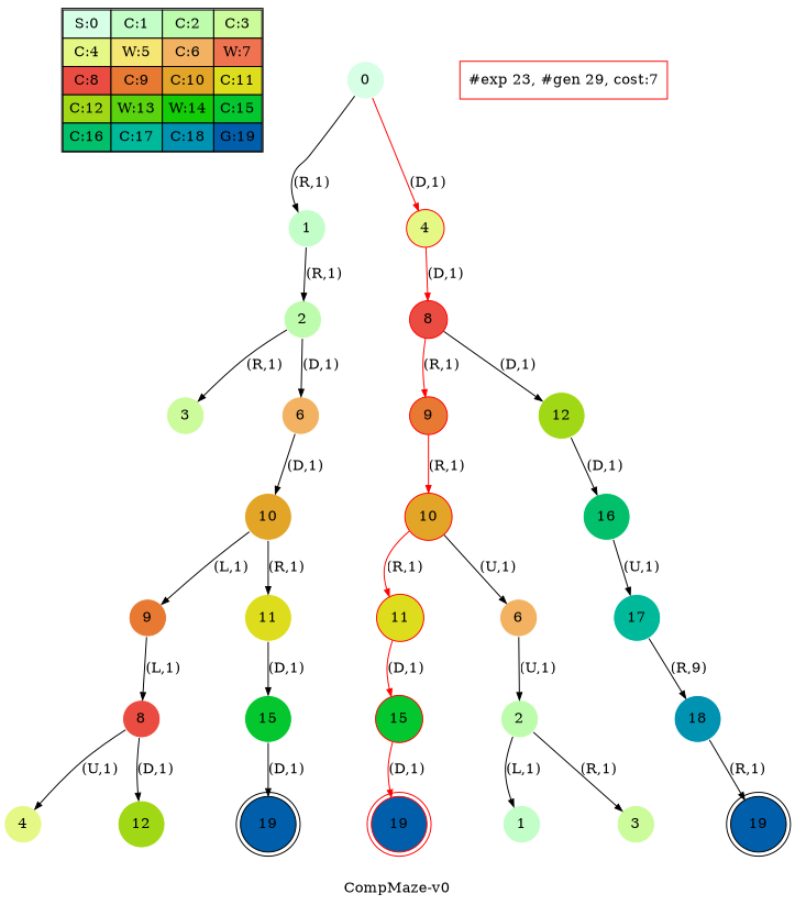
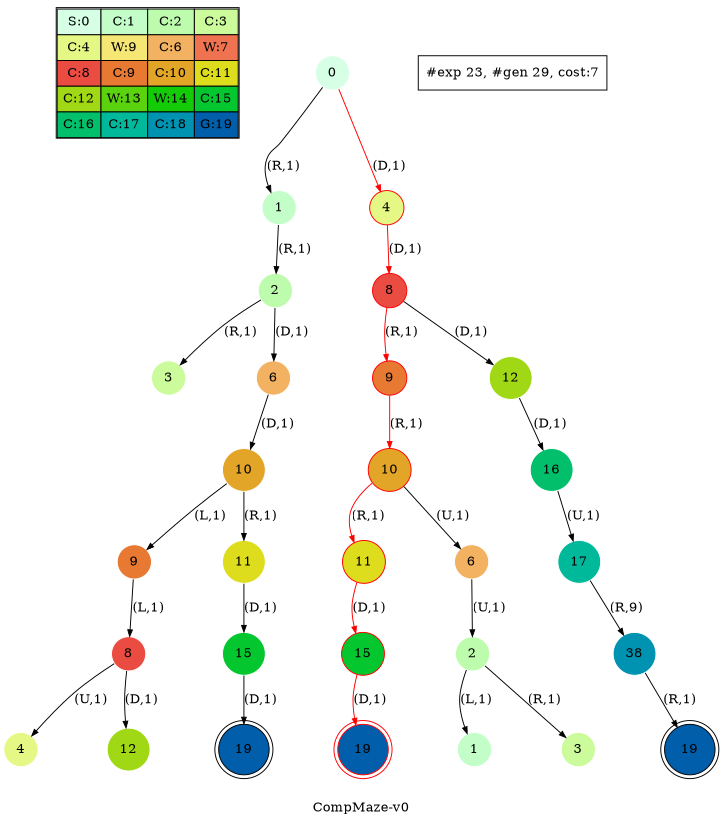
  digraph {
    label="CompMaze-v0"
    nodesep=1
    ranksep=0.5
    node [shape=circle color=white fillcolor="0.5745098  0.99315867 0.66454018 1.        " style=filled]
    edge [arrowsize=0.7]
-   n1 [label=<<table border="1" cellpadding="5" cellspacing="0" cellborder="1"><tr><td bgcolor="0.39803922 0.15947579 0.99679532 1.        ">S:0</td><td bgcolor="0.35098039 0.23194764 0.99315867 1.        ">C:1</td><td bgcolor="0.29607843 0.31486959 0.98720184 1.        ">C:2</td><td bgcolor="0.24901961 0.38410575 0.98063477 1.        ">C:3</td></tr><tr><td bgcolor="0.19411765 0.46220388 0.97128103 1.        ">C:4</td><td bgcolor="0.14705882 0.52643216 0.96182564 1.        ">W:5</td><td bgcolor="0.09215686 0.59770746 0.94913494 1.        ">C:6</td><td bgcolor="0.0372549  0.66454018 0.93467977 1.        ">W:7</td></tr><tr><td bgcolor="0.00980392 0.71791192 0.92090552 1.        ">C:8</td><td bgcolor="0.06470588 0.77520398 0.9032472  1.        ">C:9</td><td bgcolor="0.11176471 0.81974048 0.88677369 1.        ">C:10</td><td bgcolor="0.16666667 0.8660254  0.8660254  1.        ">C:11</td></tr><tr><td bgcolor="0.21372549 0.9005867  0.84695821 1.        ">C:12</td><td bgcolor="0.26862745 0.93467977 0.82325295 1.        ">W:13</td><td bgcolor="0.32352941 0.96182564 0.79801723 1.        ">W:14</td><td bgcolor="0.37058824 0.97940977 0.77520398 1.        ">C:15</td></tr><tr><td bgcolor="0.4254902  0.99315867 0.74725253 1.        ">C:16</td><td bgcolor="0.47254902 0.99907048 0.72218645 1.        ">C:17</td><td bgcolor="0.52745098 0.99907048 0.69169844 1.        ">C:18</td><td bgcolor="0.5745098  0.99315867 0.66454018 1.        ">G:19</td></tr></table>> shape=plaintext color="" fillcolor="" style=""]
+   n1 [label=<<table border="1" cellpadding="5" cellspacing="0" cellborder="1"><tr><td bgcolor="0.39803922 0.15947579 0.99679532 1.        ">S:0</td><td bgcolor="0.35098039 0.23194764 0.99315867 1.        ">C:1</td><td bgcolor="0.29607843 0.31486959 0.98720184 1.        ">C:2</td><td bgcolor="0.24901961 0.38410575 0.98063477 1.        ">C:3</td></tr><tr><td bgcolor="0.19411765 0.46220388 0.97128103 1.        ">C:4</td><td bgcolor="0.14705882 0.52643216 0.96182564 1.        ">W:9</td><td bgcolor="0.09215686 0.59770746 0.94913494 1.        ">C:6</td><td bgcolor="0.0372549  0.66454018 0.93467977 1.        ">W:7</td></tr><tr><td bgcolor="0.00980392 0.71791192 0.92090552 1.        ">C:8</td><td bgcolor="0.06470588 0.77520398 0.9032472  1.        ">C:9</td><td bgcolor="0.11176471 0.81974048 0.88677369 1.        ">C:10</td><td bgcolor="0.16666667 0.8660254  0.8660254  1.        ">C:11</td></tr><tr><td bgcolor="0.21372549 0.9005867  0.84695821 1.        ">C:12</td><td bgcolor="0.26862745 0.93467977 0.82325295 1.        ">W:13</td><td bgcolor="0.32352941 0.96182564 0.79801723 1.        ">W:14</td><td bgcolor="0.37058824 0.97940977 0.77520398 1.        ">C:15</td></tr><tr><td bgcolor="0.4254902  0.99315867 0.74725253 1.        ">C:16</td><td bgcolor="0.47254902 0.99907048 0.72218645 1.        ">C:17</td><td bgcolor="0.52745098 0.99907048 0.69169844 1.        ">C:18</td><td bgcolor="0.5745098  0.99315867 0.66454018 1.        ">G:19</td></tr></table>> shape=plaintext color="" fillcolor="" style=""]
    n2 [fillcolor="0.39803922 0.15947579 0.99679532 1.        " label=0]
    n3 [fillcolor="0.35098039 0.23194764 0.99315867 1.        " label=1]
    n4 [color=red fillcolor="0.19411765 0.46220388 0.97128103 1.        " label=4]
    n5 [fillcolor="0.29607843 0.31486959 0.98720184 1.        " label=2]
    n6 [color=red fillcolor="0.00980392 0.71791192 0.92090552 1.        " label=8]
    n7 [fillcolor="0.24901961 0.38410575 0.98063477 1.        " label=3]
    n8 [fillcolor="0.09215686 0.59770746 0.94913494 1.        " label=6]
    n9 [color=red fillcolor="0.06470588 0.77520398 0.9032472  1.        " label=9]
    n10 [fillcolor="0.21372549 0.9005867  0.84695821 1.        " label=12]
    n11 [fillcolor="0.11176471 0.81974048 0.88677369 1.        " label=10]
    n12 [color=red fillcolor="0.11176471 0.81974048 0.88677369 1.        " label=10]
    n13 [fillcolor="0.4254902  0.99315867 0.74725253 1.        " label=16]
    n14 [fillcolor="0.06470588 0.77520398 0.9032472  1.        " label=9]
    n15 [fillcolor="0.16666667 0.8660254  0.8660254  1.        " label=11]
    n16 [color=red fillcolor="0.16666667 0.8660254  0.8660254  1.        " label=11]
    n17 [fillcolor="0.09215686 0.59770746 0.94913494 1.        " label=6]
    n18 [fillcolor="0.47254902 0.99907048 0.72218645 1.        " label=17]
    n19 [color=red fillcolor="0.37058824 0.97940977 0.77520398 1.        " label=15]
    n20 [fillcolor="0.29607843 0.31486959 0.98720184 1.        " label=2]
    n21 [fillcolor="0.00980392 0.71791192 0.92090552 1.        " label=8]
    n22 [fillcolor="0.37058824 0.97940977 0.77520398 1.        " label=15]
-   n23 [fillcolor="0.52745098 0.99907048 0.69169844 1.        " label=18]
+   n23 [fillcolor="0.52745098 0.99907048 0.69169844 1.        " label=38]
    n24 [color=red label=19 peripheries=2]
    n25 [fillcolor="0.35098039 0.23194764 0.99315867 1.        " label=1]
    n26 [fillcolor="0.24901961 0.38410575 0.98063477 1.        " label=3]
    n27 [fillcolor="0.19411765 0.46220388 0.97128103 1.        " label=4]
    n28 [fillcolor="0.21372549 0.9005867  0.84695821 1.        " label=12]
    n29 [color=black label=19 peripheries=2]
    n30 [color=black label=19 peripheries=2]
-   "#exp 23, #gen 29, cost:7" [shape=box color=red fillcolor="" style=""]
+   "#exp 23, #gen 29, cost:7" [shape=box color="" fillcolor="" style=""]
    subgraph sub_1 {
      label=Map
      n1
    }
    n2 -> n3 [label="(R,1)"]
    n2 -> n4 [color=red label="(D,1)"]
    n3 -> n5 [label="(R,1)"]
    n4 -> n6 [color=red label="(D,1)"]
    n5 -> n7 [label="(R,1)"]
    n5 -> n8 [label="(D,1)"]
    n6 -> n9 [color=red label="(R,1)"]
    n6 -> n10 [label="(D,1)"]
    n8 -> n11 [label="(D,1)"]
    n9 -> n12 [color=red label="(R,1)"]
    n10 -> n13 [label="(D,1)"]
    n11 -> n14 [label="(L,1)"]
    n11 -> n15 [label="(R,1)"]
    n12 -> n16 [color=red label="(R,1)"]
    n12 -> n17 [label="(U,1)"]
    n13 -> n18 [label="(U,1)"]
    n14 -> n21 [label="(L,1)"]
    n15 -> n22 [label="(D,1)"]
    n16 -> n19 [color=red label="(D,1)"]
    n17 -> n20 [label="(U,1)"]
    n18 -> n23 [label="(R,9)"]
    n19 -> n24 [color=red label="(D,1)"]
    n20 -> n25 [label="(L,1)"]
    n20 -> n26 [label="(R,1)"]
    n21 -> n27 [label="(U,1)"]
    n21 -> n28 [label="(D,1)"]
    n22 -> n29 [label="(D,1)"]
    n23 -> n30 [label="(R,1)"]
  }
